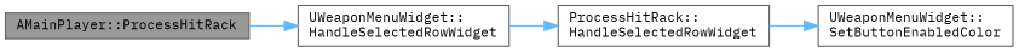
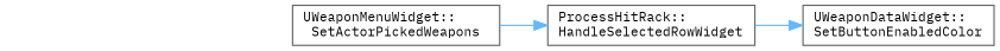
  digraph {
    fontname="IBM Plex Mono"
    rankdir=LR
    node [color=grey40 fillcolor=white fontname="IBM Plex Mono" fontsize=10 shape=box style=filled]
    edge [color=steelblue1 fontname="IBM Plex Mono" fontsize=10 labelfontname=Helvetica labelfontsize=10 style=solid]
-   n1 [color=gray40 fillcolor=grey60 fontcolor=black height=0.2 label="AMainPlayer::ProcessHitRack" width=0.4]
-   n2 [height=0.2 label="UWeaponMenuWidget::\lHandleSelectedRowWidget" width=0.4]
+   n2 [height=0.2 label="UWeaponMenuWidget::\lSetActorPickedWeapons" width=0.4]
    n3 [height=0.2 label="ProcessHitRack::\lHandleSelectedRowWidget" width=0.4]
-   n4 [height=0.2 label="UWeaponMenuWidget::\lSetButtonEnabledColor" width=0.4]
-   n1 -> n2
+   n4 [height=0.2 label="UWeaponDataWidget::\lSetButtonEnabledColor" width=0.4]
    n2 -> n3
    n3 -> n4
  }
